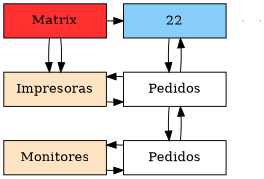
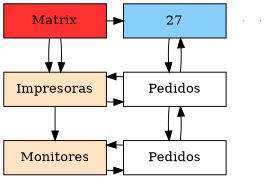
  digraph {
    node [group=1 shape=box]
    n1 [fillcolor=firebrick1 label=Matrix style=filled width=1.5]
-   n2 [fillcolor=lightskyblue group=2 label=22 style=filled width=1.5]
+   n2 [fillcolor=lightskyblue group=2 label=27 style=filled width=1.5]
    n3 [fillcolor=bisque1 label=Impresoras style=filled width=1.5]
    n4 [group=2 label=Pedidos width=1.5]
    n5 [fillcolor=bisque1 label=Monitores style=filled width=1.5]
    n6 [group=2 label=Pedidos width=1.5]
    e0 [shape=point width=0 group=""]
    e1 [shape=point width=0 group=""]
    subgraph sub_1 {
      rank=same
      n1
      n2
    }
    subgraph sub_2 {
      rank=same
      n3
      n4
    }
    subgraph sub_3 {
      rank=same
      n5
      n6
    }
    n1 -> n2
    n1 -> n3
    n1 -> n3
    n2 -> n4
    n3 -> n4
+   n3 -> n5
    n4 -> n2
    n4 -> n3
    n4 -> n6
    n5 -> n6
    n6 -> n4
    n6 -> n5
  }
